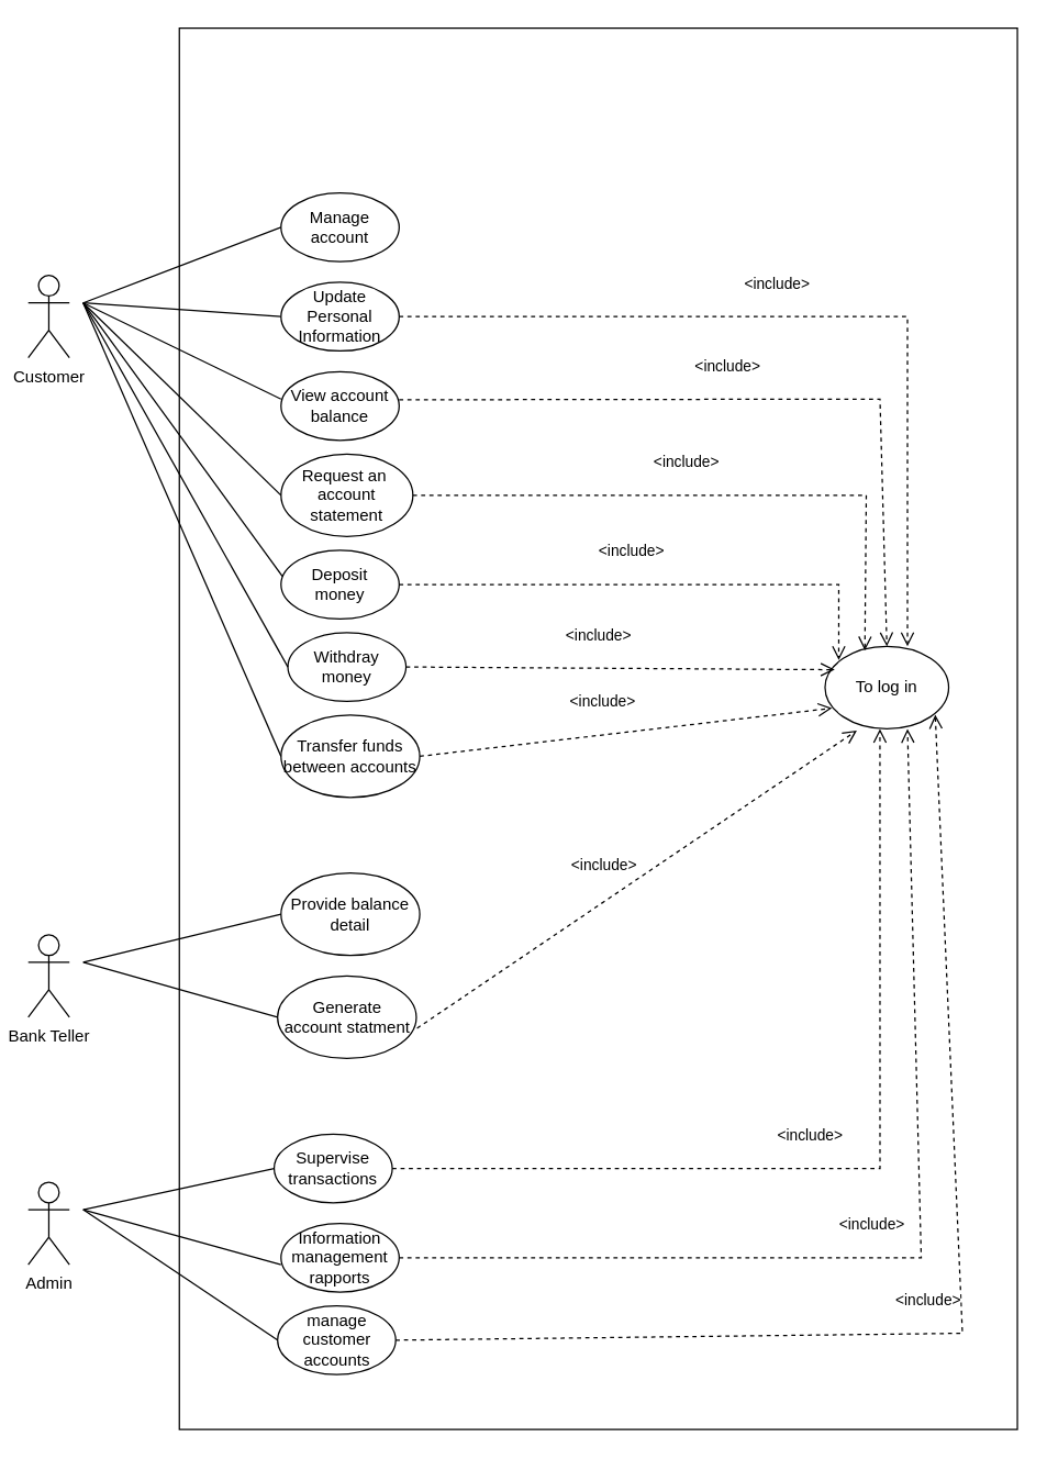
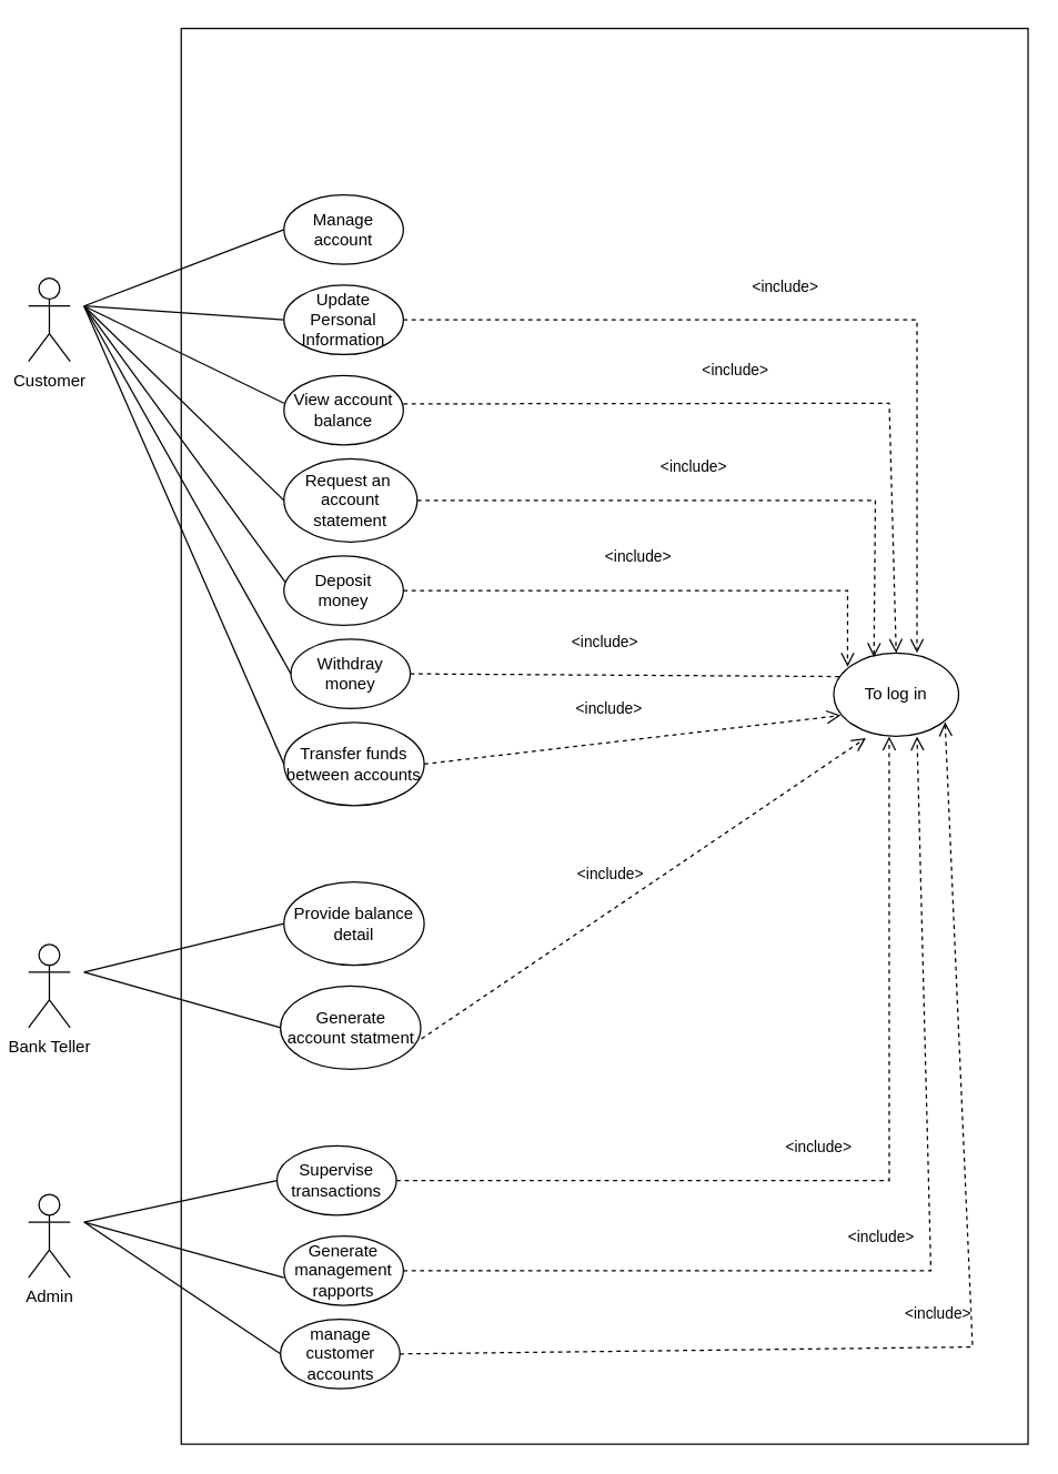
  <mxCell id="0" />
  <mxCell id="1" parent="0" />
  <mxCell id="2" value="" style="rounded=0;whiteSpace=wrap;html=1;" parent="1" vertex="1"><mxGeometry x="130" y="20" width="610" height="1020" as="geometry" /></mxCell>
  <mxCell id="3" value="Customer" style="shape=umlActor;verticalLabelPosition=bottom;verticalAlign=top;html=1;outlineConnect=0;" parent="1" vertex="1"><mxGeometry x="20" y="200" width="30" height="60" as="geometry" /></mxCell>
  <mxCell id="4" value="Bank Teller" style="shape=umlActor;verticalLabelPosition=bottom;verticalAlign=top;html=1;outlineConnect=0;" parent="1" vertex="1"><mxGeometry x="20" y="680" width="30" height="60" as="geometry" /></mxCell>
  <mxCell id="5" value="Admin" style="shape=umlActor;verticalLabelPosition=bottom;verticalAlign=top;html=1;outlineConnect=0;" parent="1" vertex="1"><mxGeometry x="20" y="860" width="30" height="60" as="geometry" /></mxCell>
  <mxCell id="6" value="Manage account" style="ellipse;whiteSpace=wrap;html=1;" parent="1" vertex="1"><mxGeometry x="204" y="140" width="86" height="50" as="geometry" /></mxCell>
  <mxCell id="7" value="Update Personal Information" style="ellipse;whiteSpace=wrap;html=1;" parent="1" vertex="1"><mxGeometry x="204" y="205" width="86" height="50" as="geometry" /></mxCell>
  <mxCell id="8" value="View account balance" style="ellipse;whiteSpace=wrap;html=1;" parent="1" vertex="1"><mxGeometry x="204" y="270" width="86" height="50" as="geometry" /></mxCell>
  <mxCell id="9" value="Request an&amp;nbsp; account statement" style="ellipse;whiteSpace=wrap;html=1;" parent="1" vertex="1"><mxGeometry x="204" y="330" width="96" height="60" as="geometry" /></mxCell>
  <mxCell id="10" value="" style="endArrow=none;html=1;rounded=0;entryX=0;entryY=0.5;entryDx=0;entryDy=0;" parent="1" target="6" edge="1"><mxGeometry width="50" height="50" relative="1" as="geometry"><mxPoint x="60" y="220" as="sourcePoint" /><mxPoint x="110" y="170" as="targetPoint" /></mxGeometry></mxCell>
  <mxCell id="11" value="" style="endArrow=none;html=1;rounded=0;" parent="1" edge="1"><mxGeometry width="50" height="50" relative="1" as="geometry"><mxPoint x="60" y="220" as="sourcePoint" /><mxPoint x="204" y="230" as="targetPoint" /></mxGeometry></mxCell>
  <mxCell id="12" value="" style="endArrow=none;html=1;rounded=0;" parent="1" edge="1"><mxGeometry width="50" height="50" relative="1" as="geometry"><mxPoint x="60" y="220" as="sourcePoint" /><mxPoint x="204" y="290" as="targetPoint" /></mxGeometry></mxCell>
  <mxCell id="13" value="" style="endArrow=none;html=1;rounded=0;" parent="1" edge="1"><mxGeometry width="50" height="50" relative="1" as="geometry"><mxPoint x="60" y="220" as="sourcePoint" /><mxPoint x="204" y="360" as="targetPoint" /></mxGeometry></mxCell>
  <mxCell id="14" value="Deposit &lt;br&gt;money" style="ellipse;whiteSpace=wrap;html=1;" parent="1" vertex="1"><mxGeometry x="204" y="400" width="86" height="50" as="geometry" /></mxCell>
  <mxCell id="15" value="Withdray money" style="ellipse;whiteSpace=wrap;html=1;" parent="1" vertex="1"><mxGeometry x="209" y="460" width="86" height="50" as="geometry" /></mxCell>
  <mxCell id="16" value="Transfer funds between accounts" style="ellipse;whiteSpace=wrap;html=1;" parent="1" vertex="1"><mxGeometry x="204" y="520" width="101" height="60" as="geometry" /></mxCell>
  <mxCell id="17" value="" style="endArrow=none;html=1;rounded=0;entryX=0.012;entryY=0.38;entryDx=0;entryDy=0;entryPerimeter=0;" parent="1" edge="1" target="14"><mxGeometry width="50" height="50" relative="1" as="geometry"><mxPoint x="60" y="220" as="sourcePoint" /><mxPoint x="209" y="450" as="targetPoint" /></mxGeometry></mxCell>
  <mxCell id="18" value="" style="endArrow=none;html=1;rounded=0;entryX=0;entryY=0.5;entryDx=0;entryDy=0;" parent="1" target="15" edge="1"><mxGeometry width="50" height="50" relative="1" as="geometry"><mxPoint x="60" y="220" as="sourcePoint" /><mxPoint x="204" y="510" as="targetPoint" /></mxGeometry></mxCell>
  <mxCell id="19" value="" style="endArrow=none;html=1;rounded=0;entryX=0;entryY=0.5;entryDx=0;entryDy=0;" parent="1" edge="1" target="16"><mxGeometry width="50" height="50" relative="1" as="geometry"><mxPoint x="60" y="220" as="sourcePoint" /><mxPoint x="209" y="580" as="targetPoint" /></mxGeometry></mxCell>
  <mxCell id="20" value="Supervise transactions" style="ellipse;whiteSpace=wrap;html=1;" parent="1" vertex="1"><mxGeometry x="199" y="825" width="86" height="50" as="geometry" /></mxCell>
- <mxCell id="21" value="Information management rapports" style="ellipse;whiteSpace=wrap;html=1;" parent="1" vertex="1"><mxGeometry x="204" y="890" width="86" height="50" as="geometry" /></mxCell>
+ <mxCell id="21" value="Generate management rapports" style="ellipse;whiteSpace=wrap;html=1;" parent="1" vertex="1"><mxGeometry x="204" y="890" width="86" height="50" as="geometry" /></mxCell>
  <mxCell id="22" value="manage customer accounts" style="ellipse;whiteSpace=wrap;html=1;" parent="1" vertex="1"><mxGeometry x="201.5" y="950" width="86" height="50" as="geometry" /></mxCell>
  <mxCell id="23" value="" style="endArrow=none;html=1;rounded=0;entryX=0;entryY=0.5;entryDx=0;entryDy=0;" parent="1" target="20" edge="1"><mxGeometry width="50" height="50" relative="1" as="geometry"><mxPoint x="60" y="880" as="sourcePoint" /><mxPoint x="209" y="690" as="targetPoint" /></mxGeometry></mxCell>
  <mxCell id="24" value="" style="endArrow=none;html=1;rounded=0;entryX=0;entryY=0.5;entryDx=0;entryDy=0;" parent="1" target="22" edge="1"><mxGeometry width="50" height="50" relative="1" as="geometry"><mxPoint x="60" y="880" as="sourcePoint" /><mxPoint x="209" y="820" as="targetPoint" /></mxGeometry></mxCell>
  <mxCell id="25" value="To log in" style="ellipse;whiteSpace=wrap;html=1;" parent="1" vertex="1"><mxGeometry x="600" y="470" width="90" height="60" as="geometry" /></mxCell>
  <mxCell id="26" value="&amp;lt;include&amp;gt;" style="html=1;verticalAlign=bottom;endArrow=open;dashed=1;endSize=8;rounded=0;exitX=1;exitY=0.5;exitDx=0;exitDy=0;" parent="1" edge="1"><mxGeometry x="-0.1" y="15" relative="1" as="geometry"><mxPoint x="290" y="230" as="sourcePoint" /><mxPoint x="660" y="470" as="targetPoint" /><mxPoint as="offset" /><Array as="points"><mxPoint x="660" y="230" /></Array></mxGeometry></mxCell>
  <mxCell id="27" value="&amp;lt;include&amp;gt;" style="html=1;verticalAlign=bottom;endArrow=open;dashed=1;endSize=8;rounded=0;entryX=0.5;entryY=0;entryDx=0;entryDy=0;exitX=1;exitY=0.5;exitDx=0;exitDy=0;" parent="1" target="25" edge="1"><mxGeometry x="-0.1" y="15" relative="1" as="geometry"><mxPoint x="290" y="290.51" as="sourcePoint" /><mxPoint x="720" y="430" as="targetPoint" /><mxPoint as="offset" /><Array as="points"><mxPoint x="640" y="290" /></Array></mxGeometry></mxCell>
  <mxCell id="28" value="&amp;lt;include&amp;gt;" style="html=1;verticalAlign=bottom;endArrow=open;dashed=1;endSize=8;rounded=0;entryX=0.322;entryY=0.05;entryDx=0;entryDy=0;exitX=1;exitY=0.5;exitDx=0;exitDy=0;entryPerimeter=0;" parent="1" target="25" edge="1"><mxGeometry x="-0.1" y="15" relative="1" as="geometry"><mxPoint x="300" y="360" as="sourcePoint" /><mxPoint x="730" y="499.49" as="targetPoint" /><mxPoint as="offset" /><Array as="points"><mxPoint x="630" y="360" /></Array></mxGeometry></mxCell>
  <mxCell id="29" value="&amp;lt;include&amp;gt;" style="html=1;verticalAlign=bottom;endArrow=open;dashed=1;endSize=8;rounded=0;entryX=0.5;entryY=0;entryDx=0;entryDy=0;exitX=1;exitY=0.5;exitDx=0;exitDy=0;" parent="1" source="14" edge="1"><mxGeometry x="-0.1" y="15" relative="1" as="geometry"><mxPoint x="180" y="340.51" as="sourcePoint" /><mxPoint x="610" y="480" as="targetPoint" /><mxPoint as="offset" /><Array as="points"><mxPoint x="610" y="425" /></Array></mxGeometry></mxCell>
- <mxCell id="30" value="&amp;lt;include&amp;gt;" style="html=1;verticalAlign=bottom;endArrow=open;dashed=1;endSize=8;rounded=0;entryX=0.078;entryY=0.283;entryDx=0;entryDy=0;exitX=1;exitY=0.5;exitDx=0;exitDy=0;entryPerimeter=0;" parent="1" target="25" edge="1" source="15"><mxGeometry x="-0.1" y="15" relative="1" as="geometry"><mxPoint x="295" y="510.26" as="sourcePoint" /><mxPoint x="725" y="649.75" as="targetPoint" /><mxPoint as="offset" /></mxGeometry></mxCell>
+ <mxCell id="30" value="&amp;lt;include&amp;gt;" style="html=1;verticalAlign=bottom;endArrow=none;dashed=1;endSize=8;rounded=0;entryX=0.078;entryY=0.283;entryDx=0;entryDy=0;exitX=1;exitY=0.5;exitDx=0;exitDy=0;entryPerimeter=0;" parent="1" target="25" edge="1" source="15"><mxGeometry x="-0.1" y="15" relative="1" as="geometry"><mxPoint x="295" y="510.26" as="sourcePoint" /><mxPoint x="725" y="649.75" as="targetPoint" /><mxPoint as="offset" /></mxGeometry></mxCell>
  <mxCell id="31" value="&amp;lt;include&amp;gt;" style="html=1;verticalAlign=bottom;endArrow=open;dashed=1;endSize=8;rounded=0;entryX=0.056;entryY=0.75;entryDx=0;entryDy=0;exitX=1;exitY=0.5;exitDx=0;exitDy=0;entryPerimeter=0;" parent="1" target="25" edge="1" source="16"><mxGeometry x="-0.1" y="15" relative="1" as="geometry"><mxPoint x="310" y="580.26" as="sourcePoint" /><mxPoint x="615" y="570" as="targetPoint" /><mxPoint as="offset" /></mxGeometry></mxCell>
  <mxCell id="32" value="&amp;lt;include&amp;gt;" style="html=1;verticalAlign=bottom;endArrow=open;dashed=1;endSize=8;rounded=0;entryX=0.836;entryY=0.5;entryDx=0;entryDy=0;exitX=1;exitY=0.5;exitDx=0;exitDy=0;entryPerimeter=0;" parent="1" target="2" edge="1" source="20"><mxGeometry x="-0.1" y="15" relative="1" as="geometry"><mxPoint x="302.5" y="810.13" as="sourcePoint" /><mxPoint x="607.5" y="799.87" as="targetPoint" /><mxPoint as="offset" /><Array as="points"><mxPoint x="640" y="850" /></Array></mxGeometry></mxCell>
  <mxCell id="33" value="&lt;span style=&quot;text-align: left;&quot;&gt;Provide balance detail&lt;/span&gt;" style="ellipse;whiteSpace=wrap;html=1;" vertex="1" parent="1"><mxGeometry x="204" y="635" width="101" height="60" as="geometry" /></mxCell>
  <mxCell id="34" value="&lt;span style=&quot;text-align: left;&quot;&gt;Generate&lt;br&gt;account statment&lt;/span&gt;" style="ellipse;whiteSpace=wrap;html=1;" vertex="1" parent="1"><mxGeometry x="201.5" y="710" width="101" height="60" as="geometry" /></mxCell>
  <mxCell id="35" value="&amp;lt;include&amp;gt;" style="html=1;verticalAlign=bottom;endArrow=open;dashed=1;endSize=8;rounded=0;entryX=0;entryY=1;entryDx=0;entryDy=0;exitX=1.005;exitY=0.633;exitDx=0;exitDy=0;exitPerimeter=0;" edge="1" parent="1" source="34"><mxGeometry x="-0.1" y="15" relative="1" as="geometry"><mxPoint x="315" y="675" as="sourcePoint" /><mxPoint x="623.18" y="531.213" as="targetPoint" /><mxPoint as="offset" /></mxGeometry></mxCell>
  <mxCell id="36" value="" style="endArrow=none;html=1;rounded=0;entryX=0;entryY=0.5;entryDx=0;entryDy=0;" edge="1" parent="1" target="33"><mxGeometry width="50" height="50" relative="1" as="geometry"><mxPoint x="60" y="700" as="sourcePoint" /><mxPoint x="209" y="695" as="targetPoint" /></mxGeometry></mxCell>
  <mxCell id="37" value="" style="endArrow=none;html=1;rounded=0;entryX=0;entryY=0.5;entryDx=0;entryDy=0;" edge="1" parent="1" target="34"><mxGeometry width="50" height="50" relative="1" as="geometry"><mxPoint x="60" y="700" as="sourcePoint" /><mxPoint x="209" y="695" as="targetPoint" /></mxGeometry></mxCell>
  <mxCell id="38" value="" style="endArrow=none;html=1;rounded=0;entryX=0;entryY=0.5;entryDx=0;entryDy=0;" edge="1" parent="1"><mxGeometry width="50" height="50" relative="1" as="geometry"><mxPoint x="60" y="880" as="sourcePoint" /><mxPoint x="204" y="920" as="targetPoint" /></mxGeometry></mxCell>
  <mxCell id="39" value="&amp;lt;include&amp;gt;" style="html=1;verticalAlign=bottom;endArrow=open;dashed=1;endSize=8;rounded=0;exitX=1;exitY=0.5;exitDx=0;exitDy=0;" edge="1" parent="1" source="21"><mxGeometry x="-0.1" y="15" relative="1" as="geometry"><mxPoint x="305" y="860" as="sourcePoint" /><mxPoint x="660" y="530" as="targetPoint" /><mxPoint as="offset" /><Array as="points"><mxPoint x="670" y="915" /></Array></mxGeometry></mxCell>
  <mxCell id="40" value="&amp;lt;include&amp;gt;" style="html=1;verticalAlign=bottom;endArrow=open;dashed=1;endSize=8;rounded=0;entryX=0.902;entryY=0.49;entryDx=0;entryDy=0;exitX=1;exitY=0.5;exitDx=0;exitDy=0;entryPerimeter=0;" edge="1" parent="1" source="22" target="2"><mxGeometry x="-0.1" y="15" relative="1" as="geometry"><mxPoint x="315" y="870" as="sourcePoint" /><mxPoint x="659.96" y="550" as="targetPoint" /><mxPoint as="offset" /><Array as="points"><mxPoint x="700" y="970" /></Array></mxGeometry></mxCell>
